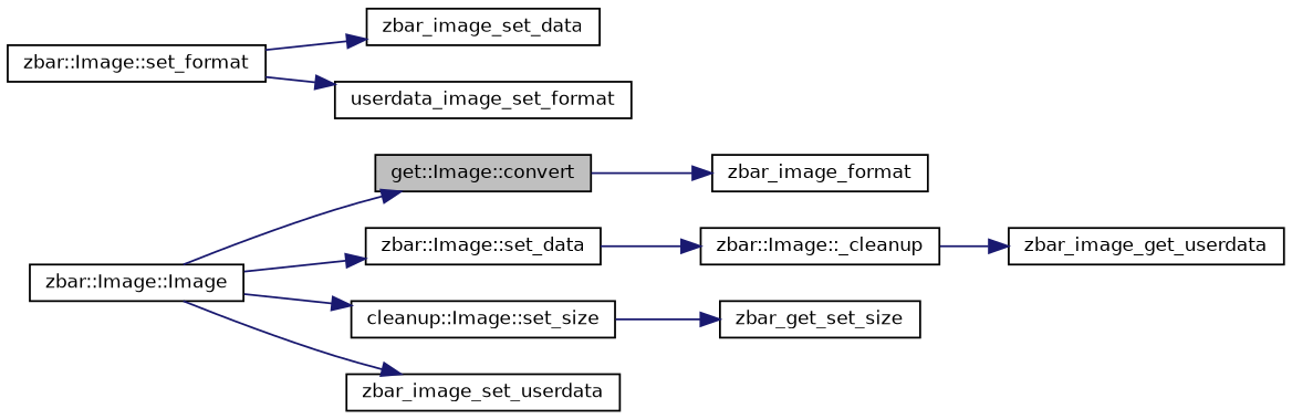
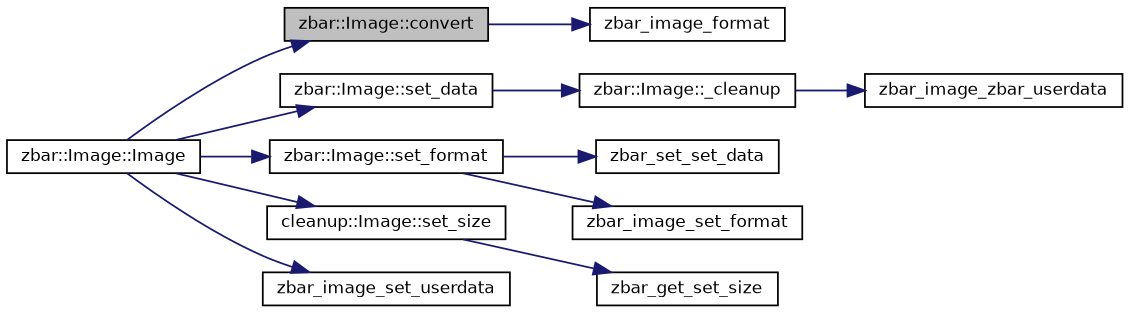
  digraph {
    rankdir=LR
    node [color=black fillcolor=white fontname=Helvetica fontsize=10 shape=record style=filled]
    edge [color=midnightblue fontname=Helvetica fontsize=10 labelfontname=Helvetica labelfontsize=10 style=solid]
-   n1 [fillcolor=grey75 fontcolor=black height=0.2 label="get::Image::convert" width=0.4]
+   n1 [fillcolor=grey75 fontcolor=black height=0.2 label="zbar::Image::convert" width=0.4]
    n2 [height=0.2 label=zbar_image_format width=0.4]
    n3 [height=0.2 label="zbar::Image::Image" width=0.4]
    n4 [height=0.2 label="zbar::Image::set_data" width=0.4]
    n5 [height=0.2 label="zbar::Image::set_format" width=0.4]
    n6 [height=0.2 label="cleanup::Image::set_size" width=0.4]
    n7 [height=0.2 label=zbar_image_set_userdata width=0.4]
    n8 [height=0.2 label="zbar::Image::_cleanup" width=0.4]
-   n9 [height=0.2 label=zbar_image_set_data width=0.4]
-   n10 [height=0.2 label=userdata_image_set_format width=0.4]
+   n9 [height=0.2 label=zbar_set_set_data width=0.4]
+   n10 [height=0.2 label=zbar_image_set_format width=0.4]
    n11 [height=0.2 label=zbar_get_set_size width=0.4]
-   n12 [height=0.2 label=zbar_image_get_userdata width=0.4]
+   n12 [height=0.2 label=zbar_image_zbar_userdata width=0.4]
    n1 -> n2
    n3 -> n1
    n3 -> n4
+   n3 -> n5
    n3 -> n6
    n3 -> n7
    n4 -> n8
    n5 -> n9
    n5 -> n10
    n6 -> n11
    n8 -> n12
  }
